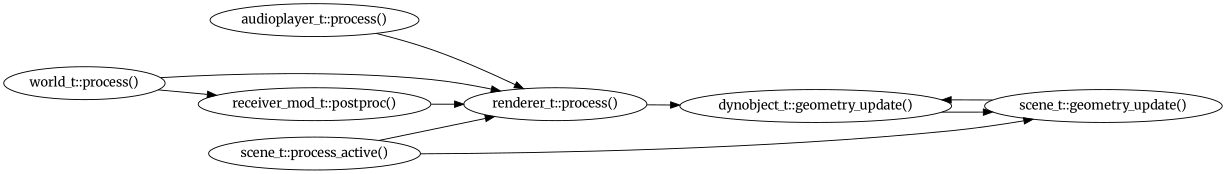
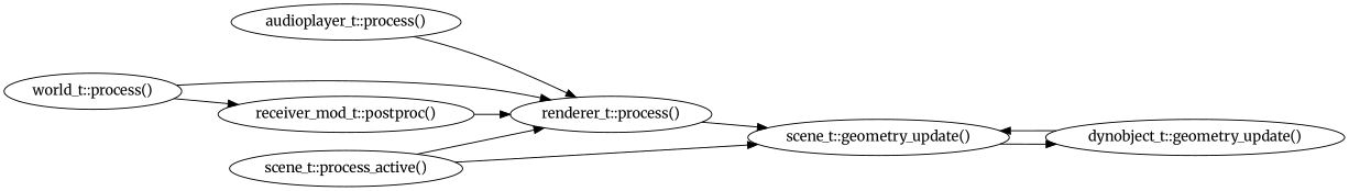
  digraph {
    fontname=Merriweather
    rankdir=LR
    node [fontname=Merriweather]
    edge [fontname=Merriweather]
    n1 [label="audioplayer_t::process()"]
    n2 [label="renderer_t::process()"]
    n3 [label="scene_t::geometry_update()"]
    n4 [label="dynobject_t::geometry_update()"]
    n5 [label="world_t::process()"]
    n6 [label="receiver_mod_t::postproc()"]
    n7 [label="scene_t::process_active()"]
    n1 -> n2
-   n2 -> n4
+   n2 -> n3
    n3 -> n4
    n4 -> n3
    n5 -> n2
    n5 -> n6
    n6 -> n2
    n7 -> n2
    n7 -> n3
  }
